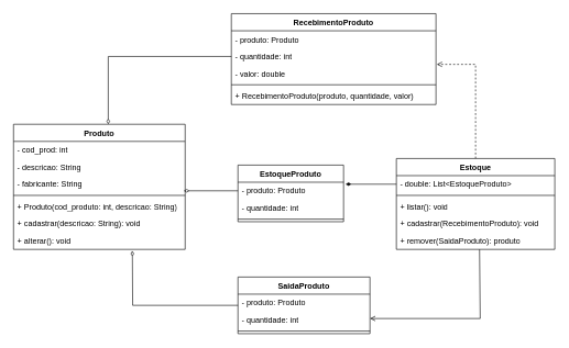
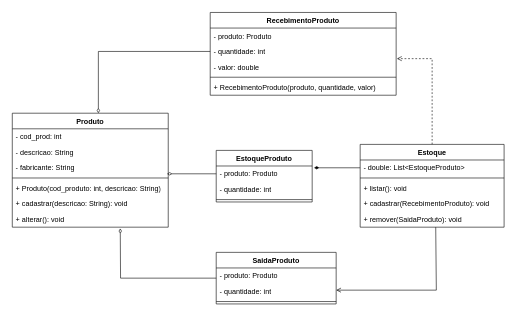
  <mxCell id="0" />
  <mxCell id="1" parent="0" />
  <mxCell id="2" style="edgeStyle=orthogonalEdgeStyle;rounded=0;orthogonalLoop=1;jettySize=auto;html=1;entryX=1.004;entryY=-0.038;entryDx=0;entryDy=0;entryPerimeter=0;endArrow=open;endFill=0;dashed=1;" edge="1" parent="1" source="3" target="20"><mxGeometry relative="1" as="geometry"><Array as="points"><mxPoint x="720" y="97" /></Array></mxGeometry></mxCell>
  <mxCell id="3" value="Estoque" style="swimlane;fontStyle=1;align=center;verticalAlign=top;childLayout=stackLayout;horizontal=1;startSize=26;horizontalStack=0;resizeParent=1;resizeParentMax=0;resizeLast=0;collapsible=1;marginBottom=0;whiteSpace=wrap;html=1;" parent="1" vertex="1"><mxGeometry x="600" y="240" width="240" height="138" as="geometry" /></mxCell>
  <mxCell id="4" value="- double: List&amp;lt;EstoqueProduto&amp;gt;" style="text;strokeColor=none;fillColor=none;align=left;verticalAlign=top;spacingLeft=4;spacingRight=4;overflow=hidden;rotatable=0;points=[[0,0.5],[1,0.5]];portConstraint=eastwest;whiteSpace=wrap;html=1;" parent="3" vertex="1"><mxGeometry y="26" width="240" height="26" as="geometry" /></mxCell>
  <mxCell id="5" value="" style="line;strokeWidth=1;fillColor=none;align=left;verticalAlign=middle;spacingTop=-1;spacingLeft=3;spacingRight=3;rotatable=0;labelPosition=right;points=[];portConstraint=eastwest;strokeColor=inherit;" parent="3" vertex="1"><mxGeometry y="52" width="240" height="8" as="geometry" /></mxCell>
  <mxCell id="6" value="+ listar(): void" style="text;strokeColor=none;fillColor=none;align=left;verticalAlign=top;spacingLeft=4;spacingRight=4;overflow=hidden;rotatable=0;points=[[0,0.5],[1,0.5]];portConstraint=eastwest;whiteSpace=wrap;html=1;" parent="3" vertex="1"><mxGeometry y="60" width="240" height="26" as="geometry" /></mxCell>
  <mxCell id="7" value="+ cadastrar(RecebimentoProduto): void" style="text;strokeColor=none;fillColor=none;align=left;verticalAlign=top;spacingLeft=4;spacingRight=4;overflow=hidden;rotatable=0;points=[[0,0.5],[1,0.5]];portConstraint=eastwest;whiteSpace=wrap;html=1;" vertex="1" parent="3"><mxGeometry y="86" width="240" height="26" as="geometry" /></mxCell>
- <mxCell id="8" value="+ remover(SaidaProduto): produto" style="text;strokeColor=none;fillColor=none;align=left;verticalAlign=top;spacingLeft=4;spacingRight=4;overflow=hidden;rotatable=0;points=[[0,0.5],[1,0.5]];portConstraint=eastwest;whiteSpace=wrap;html=1;" vertex="1" parent="3"><mxGeometry y="112" width="240" height="26" as="geometry" /></mxCell>
+ <mxCell id="8" value="+ remover(SaidaProduto): void" style="text;strokeColor=none;fillColor=none;align=left;verticalAlign=top;spacingLeft=4;spacingRight=4;overflow=hidden;rotatable=0;points=[[0,0.5],[1,0.5]];portConstraint=eastwest;whiteSpace=wrap;html=1;" vertex="1" parent="3"><mxGeometry y="112" width="240" height="26" as="geometry" /></mxCell>
  <mxCell id="9" value="Produto" style="swimlane;fontStyle=1;align=center;verticalAlign=top;childLayout=stackLayout;horizontal=1;startSize=26;horizontalStack=0;resizeParent=1;resizeParentMax=0;resizeLast=0;collapsible=1;marginBottom=0;whiteSpace=wrap;html=1;" parent="1" vertex="1"><mxGeometry y="188" width="260" height="190" as="geometry" x="20" /></mxCell>
  <mxCell id="10" value="- cod_prod: int" style="text;strokeColor=none;fillColor=none;align=left;verticalAlign=top;spacingLeft=4;spacingRight=4;overflow=hidden;rotatable=0;points=[[0,0.5],[1,0.5]];portConstraint=eastwest;whiteSpace=wrap;html=1;" parent="9" vertex="1"><mxGeometry y="26" width="260" height="26" as="geometry" /></mxCell>
  <mxCell id="11" value="- descricao: String" style="text;strokeColor=none;fillColor=none;align=left;verticalAlign=top;spacingLeft=4;spacingRight=4;overflow=hidden;rotatable=0;points=[[0,0.5],[1,0.5]];portConstraint=eastwest;whiteSpace=wrap;html=1;" parent="9" vertex="1"><mxGeometry y="52" width="260" height="26" as="geometry" /></mxCell>
  <mxCell id="12" value="- fabricante: String" style="text;strokeColor=none;fillColor=none;align=left;verticalAlign=top;spacingLeft=4;spacingRight=4;overflow=hidden;rotatable=0;points=[[0,0.5],[1,0.5]];portConstraint=eastwest;whiteSpace=wrap;html=1;" vertex="1" parent="9"><mxGeometry y="78" width="260" height="26" as="geometry" /></mxCell>
  <mxCell id="13" value="" style="line;strokeWidth=1;fillColor=none;align=left;verticalAlign=middle;spacingTop=-1;spacingLeft=3;spacingRight=3;rotatable=0;labelPosition=right;points=[];portConstraint=eastwest;strokeColor=inherit;" parent="9" vertex="1"><mxGeometry y="104" width="260" height="8" as="geometry" /></mxCell>
  <mxCell id="14" value="+ Produto(cod_produto: int, descricao: String)" style="text;strokeColor=none;fillColor=none;align=left;verticalAlign=top;spacingLeft=4;spacingRight=4;overflow=hidden;rotatable=0;points=[[0,0.5],[1,0.5]];portConstraint=eastwest;whiteSpace=wrap;html=1;" parent="9" vertex="1"><mxGeometry y="112" width="260" height="26" as="geometry" /></mxCell>
  <mxCell id="15" value="+ cadastrar(descricao: String): void" style="text;strokeColor=none;fillColor=none;align=left;verticalAlign=top;spacingLeft=4;spacingRight=4;overflow=hidden;rotatable=0;points=[[0,0.5],[1,0.5]];portConstraint=eastwest;whiteSpace=wrap;html=1;" parent="9" vertex="1"><mxGeometry y="138" width="260" height="26" as="geometry" /></mxCell>
  <mxCell id="16" value="+ alterar(): void" style="text;strokeColor=none;fillColor=none;align=left;verticalAlign=top;spacingLeft=4;spacingRight=4;overflow=hidden;rotatable=0;points=[[0,0.5],[1,0.5]];portConstraint=eastwest;whiteSpace=wrap;html=1;" parent="9" vertex="1"><mxGeometry y="164" width="260" height="26" as="geometry" /></mxCell>
  <mxCell id="17" value="RecebimentoProduto" style="swimlane;fontStyle=1;align=center;verticalAlign=top;childLayout=stackLayout;horizontal=1;startSize=26;horizontalStack=0;resizeParent=1;resizeParentMax=0;resizeLast=0;collapsible=1;marginBottom=0;whiteSpace=wrap;html=1;" parent="1" vertex="1"><mxGeometry x="350" y="20" width="310" height="138" as="geometry" /></mxCell>
  <mxCell id="18" value="- produto: Produto" style="text;strokeColor=none;fillColor=none;align=left;verticalAlign=top;spacingLeft=4;spacingRight=4;overflow=hidden;rotatable=0;points=[[0,0.5],[1,0.5]];portConstraint=eastwest;whiteSpace=wrap;html=1;" parent="17" vertex="1"><mxGeometry y="26" width="310" height="26" as="geometry" /></mxCell>
  <mxCell id="19" value="- quantidade: int" style="text;strokeColor=none;fillColor=none;align=left;verticalAlign=top;spacingLeft=4;spacingRight=4;overflow=hidden;rotatable=0;points=[[0,0.5],[1,0.5]];portConstraint=eastwest;whiteSpace=wrap;html=1;" parent="17" vertex="1"><mxGeometry y="52" width="310" height="26" as="geometry" /></mxCell>
  <mxCell id="20" value="- valor: double" style="text;strokeColor=none;fillColor=none;align=left;verticalAlign=top;spacingLeft=4;spacingRight=4;overflow=hidden;rotatable=0;points=[[0,0.5],[1,0.5]];portConstraint=eastwest;whiteSpace=wrap;html=1;" vertex="1" parent="17"><mxGeometry y="78" width="310" height="26" as="geometry" /></mxCell>
  <mxCell id="21" value="" style="line;strokeWidth=1;fillColor=none;align=left;verticalAlign=middle;spacingTop=-1;spacingLeft=3;spacingRight=3;rotatable=0;labelPosition=right;points=[];portConstraint=eastwest;strokeColor=inherit;" parent="17" vertex="1"><mxGeometry y="104" width="310" height="8" as="geometry" /></mxCell>
  <mxCell id="22" value="+ RecebimentoProduto(produto, quantidade, valor)" style="text;strokeColor=none;fillColor=none;align=left;verticalAlign=top;spacingLeft=4;spacingRight=4;overflow=hidden;rotatable=0;points=[[0,0.5],[1,0.5]];portConstraint=eastwest;whiteSpace=wrap;html=1;" vertex="1" parent="17"><mxGeometry y="112" width="310" height="26" as="geometry" /></mxCell>
  <mxCell id="23" style="edgeStyle=orthogonalEdgeStyle;rounded=0;orthogonalLoop=1;jettySize=auto;html=1;endArrow=diamondThin;endFill=0;" edge="1" parent="1" source="24"><mxGeometry relative="1" as="geometry"><mxPoint x="200" y="380" as="targetPoint" /></mxGeometry></mxCell>
  <mxCell id="24" value="SaidaProduto" style="swimlane;fontStyle=1;align=center;verticalAlign=top;childLayout=stackLayout;horizontal=1;startSize=26;horizontalStack=0;resizeParent=1;resizeParentMax=0;resizeLast=0;collapsible=1;marginBottom=0;whiteSpace=wrap;html=1;" parent="1" vertex="1"><mxGeometry x="360" y="420" width="200" height="86" as="geometry" /></mxCell>
  <mxCell id="25" value="- produto: Produto" style="text;strokeColor=none;fillColor=none;align=left;verticalAlign=top;spacingLeft=4;spacingRight=4;overflow=hidden;rotatable=0;points=[[0,0.5],[1,0.5]];portConstraint=eastwest;whiteSpace=wrap;html=1;" parent="24" vertex="1"><mxGeometry y="26" width="200" height="26" as="geometry" /></mxCell>
  <mxCell id="26" value="- quantidade: int" style="text;strokeColor=none;fillColor=none;align=left;verticalAlign=top;spacingLeft=4;spacingRight=4;overflow=hidden;rotatable=0;points=[[0,0.5],[1,0.5]];portConstraint=eastwest;whiteSpace=wrap;html=1;" parent="24" vertex="1"><mxGeometry y="52" width="200" height="26" as="geometry" /></mxCell>
  <mxCell id="27" value="" style="line;strokeWidth=1;fillColor=none;align=left;verticalAlign=middle;spacingTop=-1;spacingLeft=3;spacingRight=3;rotatable=0;labelPosition=right;points=[];portConstraint=eastwest;strokeColor=inherit;" parent="24" vertex="1"><mxGeometry y="78" width="200" height="8" as="geometry" /></mxCell>
  <mxCell id="28" style="edgeStyle=orthogonalEdgeStyle;rounded=0;orthogonalLoop=1;jettySize=auto;html=1;entryX=0.552;entryY=0;entryDx=0;entryDy=0;entryPerimeter=0;endArrow=diamondThin;endFill=0;" edge="1" parent="1" source="19" target="9"><mxGeometry relative="1" as="geometry" /></mxCell>
  <mxCell id="29" value="EstoqueProduto" style="swimlane;fontStyle=1;align=center;verticalAlign=top;childLayout=stackLayout;horizontal=1;startSize=26;horizontalStack=0;resizeParent=1;resizeParentMax=0;resizeLast=0;collapsible=1;marginBottom=0;whiteSpace=wrap;html=1;" vertex="1" parent="1"><mxGeometry x="360" y="250" width="160" height="86" as="geometry" /></mxCell>
  <mxCell id="30" value="- produto: Produto" style="text;strokeColor=none;fillColor=none;align=left;verticalAlign=top;spacingLeft=4;spacingRight=4;overflow=hidden;rotatable=0;points=[[0,0.5],[1,0.5]];portConstraint=eastwest;whiteSpace=wrap;html=1;" vertex="1" parent="29"><mxGeometry y="26" width="160" height="26" as="geometry" /></mxCell>
  <mxCell id="31" value="- quantidade: int" style="text;strokeColor=none;fillColor=none;align=left;verticalAlign=top;spacingLeft=4;spacingRight=4;overflow=hidden;rotatable=0;points=[[0,0.5],[1,0.5]];portConstraint=eastwest;whiteSpace=wrap;html=1;" vertex="1" parent="29"><mxGeometry y="52" width="160" height="26" as="geometry" /></mxCell>
  <mxCell id="32" value="" style="line;strokeWidth=1;fillColor=none;align=left;verticalAlign=middle;spacingTop=-1;spacingLeft=3;spacingRight=3;rotatable=0;labelPosition=right;points=[];portConstraint=eastwest;strokeColor=inherit;" vertex="1" parent="29"><mxGeometry y="78" width="160" height="8" as="geometry" /></mxCell>
  <mxCell id="33" style="edgeStyle=orthogonalEdgeStyle;rounded=0;orthogonalLoop=1;jettySize=auto;html=1;entryX=1.019;entryY=0.115;entryDx=0;entryDy=0;entryPerimeter=0;endArrow=diamondThin;endFill=1;" edge="1" parent="1" source="4" target="30"><mxGeometry relative="1" as="geometry" /></mxCell>
  <mxCell id="34" style="edgeStyle=orthogonalEdgeStyle;rounded=0;orthogonalLoop=1;jettySize=auto;html=1;entryX=0.992;entryY=0.885;entryDx=0;entryDy=0;entryPerimeter=0;endArrow=diamondThin;endFill=0;" edge="1" parent="1" source="30" target="12"><mxGeometry relative="1" as="geometry" /></mxCell>
  <mxCell id="35" style="edgeStyle=orthogonalEdgeStyle;rounded=0;orthogonalLoop=1;jettySize=auto;html=1;endArrow=none;endFill=0;startArrow=open;startFill=0;" edge="1" parent="1"><mxGeometry relative="1" as="geometry"><mxPoint x="726" y="378" as="targetPoint" /><mxPoint x="560" y="483" as="sourcePoint" /><Array as="points"><mxPoint x="727" y="483" /></Array></mxGeometry></mxCell>
